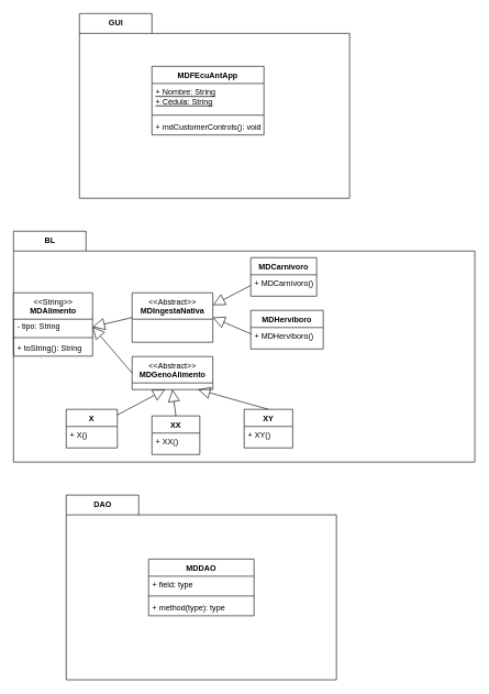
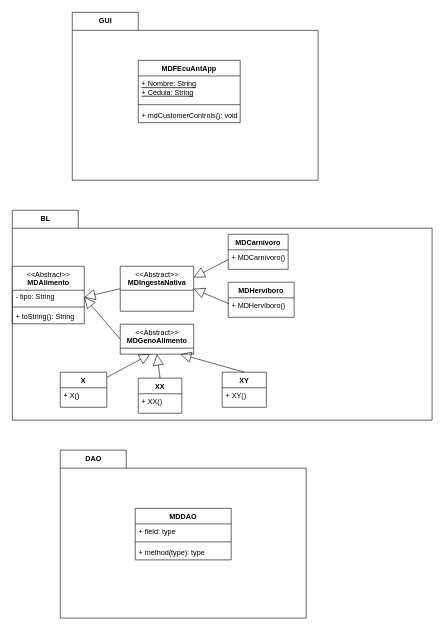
  <mxCell id="0" />
  <mxCell id="1" parent="0" />
  <mxCell id="2" value="GUI" style="shape=folder;fontStyle=1;tabWidth=110;tabHeight=30;tabPosition=left;html=1;boundedLbl=1;labelInHeader=1;container=1;collapsible=0;" parent="1" vertex="1"><mxGeometry x="120" y="20" width="410" height="280" as="geometry" /></mxCell>
  <mxCell id="3" value="" style="html=1;strokeColor=none;resizeWidth=1;resizeHeight=1;fillColor=none;part=1;connectable=0;allowArrows=0;deletable=0;" parent="2" vertex="1"><mxGeometry width="410" height="196" relative="1" as="geometry"><mxPoint y="30" as="offset" /></mxGeometry></mxCell>
  <mxCell id="4" value="MDFEcuAntApp" style="swimlane;fontStyle=1;align=center;verticalAlign=top;childLayout=stackLayout;horizontal=1;startSize=26;horizontalStack=0;resizeParent=1;resizeParentMax=0;resizeLast=0;collapsible=1;marginBottom=0;" parent="2" vertex="1"><mxGeometry x="110" y="80" width="170" height="104" as="geometry" /></mxCell>
  <mxCell id="5" value="+ Nombre: String&#10;+ Cédula: String" style="text;strokeColor=none;fillColor=none;align=left;verticalAlign=top;spacingLeft=4;spacingRight=4;overflow=hidden;rotatable=0;points=[[0,0.5],[1,0.5]];portConstraint=eastwest;fontStyle=4" parent="4" vertex="1"><mxGeometry y="26" width="170" height="44" as="geometry" /></mxCell>
  <mxCell id="6" value="" style="line;strokeWidth=1;fillColor=none;align=left;verticalAlign=middle;spacingTop=-1;spacingLeft=3;spacingRight=3;rotatable=0;labelPosition=right;points=[];portConstraint=eastwest;strokeColor=inherit;" parent="4" vertex="1"><mxGeometry y="70" width="170" height="8" as="geometry" /></mxCell>
  <mxCell id="7" value="+ mdCustomerControls(): void" style="text;strokeColor=none;fillColor=none;align=left;verticalAlign=top;spacingLeft=4;spacingRight=4;overflow=hidden;rotatable=0;points=[[0,0.5],[1,0.5]];portConstraint=eastwest;" parent="4" vertex="1"><mxGeometry y="78" width="170" height="26" as="geometry" /></mxCell>
  <mxCell id="8" value="BL" style="shape=folder;fontStyle=1;tabWidth=110;tabHeight=30;tabPosition=left;html=1;boundedLbl=1;labelInHeader=1;container=1;collapsible=0;" parent="1" vertex="1"><mxGeometry x="20" y="350" width="700" height="350" as="geometry" /></mxCell>
  <mxCell id="9" value="" style="html=1;strokeColor=none;resizeWidth=1;resizeHeight=1;fillColor=none;part=1;connectable=0;allowArrows=0;deletable=0;" parent="8" vertex="1"><mxGeometry width="700.0" height="245.0" relative="1" as="geometry"><mxPoint y="30" as="offset" /></mxGeometry></mxCell>
  <mxCell id="10" value="&amp;lt;&amp;lt;Abstract&amp;gt;&amp;gt;&lt;br&gt;&lt;b&gt;MDGenoAlimento&lt;/b&gt;" style="swimlane;fontStyle=0;align=center;verticalAlign=top;childLayout=stackLayout;horizontal=1;startSize=40;horizontalStack=0;resizeParent=1;resizeParentMax=0;resizeLast=0;collapsible=0;marginBottom=0;html=1;" parent="8" vertex="1"><mxGeometry x="180" y="190" width="122.44" height="50" as="geometry" /></mxCell>
  <mxCell id="11" value="&amp;lt;&amp;lt;Abstract&amp;gt;&amp;gt;&lt;br&gt;&lt;b&gt;MDIngestaNativa&lt;/b&gt;" style="swimlane;fontStyle=0;align=center;verticalAlign=top;childLayout=stackLayout;horizontal=1;startSize=40;horizontalStack=0;resizeParent=1;resizeParentMax=0;resizeLast=0;collapsible=0;marginBottom=0;html=1;" parent="8" vertex="1"><mxGeometry x="180" y="93.33" width="122.44" height="75" as="geometry" /></mxCell>
  <mxCell id="12" value="X" style="swimlane;fontStyle=1;align=center;verticalAlign=top;childLayout=stackLayout;horizontal=1;startSize=26;horizontalStack=0;resizeParent=1;resizeParentMax=0;resizeLast=0;collapsible=1;marginBottom=0;" parent="8" vertex="1"><mxGeometry x="80" y="270" width="77.56" height="58.5" as="geometry" /></mxCell>
  <mxCell id="13" value="+ X()" style="text;strokeColor=none;fillColor=none;align=left;verticalAlign=top;spacingLeft=4;spacingRight=4;overflow=hidden;rotatable=0;points=[[0,0.5],[1,0.5]];portConstraint=eastwest;" parent="12" vertex="1"><mxGeometry y="26" width="77.56" height="32.5" as="geometry" /></mxCell>
  <mxCell id="14" value="XY" style="swimlane;fontStyle=1;align=center;verticalAlign=top;childLayout=stackLayout;horizontal=1;startSize=26;horizontalStack=0;resizeParent=1;resizeParentMax=0;resizeLast=0;collapsible=1;marginBottom=0;" parent="8" vertex="1"><mxGeometry x="350" y="270" width="73.66" height="58.5" as="geometry" /></mxCell>
  <mxCell id="15" value="+ XY()" style="text;strokeColor=none;fillColor=none;align=left;verticalAlign=top;spacingLeft=4;spacingRight=4;overflow=hidden;rotatable=0;points=[[0,0.5],[1,0.5]];portConstraint=eastwest;" parent="14" vertex="1"><mxGeometry y="26" width="73.66" height="32.5" as="geometry" /></mxCell>
  <mxCell id="16" value="XX" style="swimlane;fontStyle=1;align=center;verticalAlign=top;childLayout=stackLayout;horizontal=1;startSize=26;horizontalStack=0;resizeParent=1;resizeParentMax=0;resizeLast=0;collapsible=1;marginBottom=0;" parent="8" vertex="1"><mxGeometry x="210" y="280" width="72.68" height="58.5" as="geometry" /></mxCell>
  <mxCell id="17" value="+ XX()" style="text;strokeColor=none;fillColor=none;align=left;verticalAlign=top;spacingLeft=4;spacingRight=4;overflow=hidden;rotatable=0;points=[[0,0.5],[1,0.5]];portConstraint=eastwest;" parent="16" vertex="1"><mxGeometry y="26" width="72.68" height="32.5" as="geometry" /></mxCell>
- <mxCell id="18" value="&amp;lt;&amp;lt;String&amp;gt;&amp;gt;&lt;br&gt;&lt;b&gt;MDAlimento&lt;/b&gt;" style="swimlane;fontStyle=0;align=center;verticalAlign=top;childLayout=stackLayout;horizontal=1;startSize=40;horizontalStack=0;resizeParent=1;resizeParentMax=0;resizeLast=0;collapsible=0;marginBottom=0;html=1;" parent="8" vertex="1"><mxGeometry y="93.33" width="120" height="96" as="geometry" /></mxCell>
+ <mxCell id="18" value="&amp;lt;&amp;lt;Abstract&amp;gt;&amp;gt;&lt;br&gt;&lt;b&gt;MDAlimento&lt;/b&gt;" style="swimlane;fontStyle=0;align=center;verticalAlign=top;childLayout=stackLayout;horizontal=1;startSize=40;horizontalStack=0;resizeParent=1;resizeParentMax=0;resizeLast=0;collapsible=0;marginBottom=0;html=1;" parent="8" vertex="1"><mxGeometry y="93.33" width="120" height="96" as="geometry" /></mxCell>
  <mxCell id="19" value="- tipo: String" style="text;html=1;strokeColor=none;fillColor=none;align=left;verticalAlign=middle;spacingLeft=4;spacingRight=4;overflow=hidden;rotatable=0;points=[[0,0.5],[1,0.5]];portConstraint=eastwest;" parent="18" vertex="1"><mxGeometry y="40" width="120" height="23.333" as="geometry" /></mxCell>
  <mxCell id="20" value="" style="line;strokeWidth=1;fillColor=none;align=left;verticalAlign=middle;spacingTop=-1;spacingLeft=3;spacingRight=3;rotatable=0;labelPosition=right;points=[];portConstraint=eastwest;" parent="18" vertex="1"><mxGeometry y="63.333" width="120" height="9.333" as="geometry" /></mxCell>
  <mxCell id="21" value="+ toString(): String" style="text;html=1;strokeColor=none;fillColor=none;align=left;verticalAlign=middle;spacingLeft=4;spacingRight=4;overflow=hidden;rotatable=0;points=[[0,0.5],[1,0.5]];portConstraint=eastwest;" parent="18" vertex="1"><mxGeometry y="72.667" width="120" height="23.333" as="geometry" /></mxCell>
  <mxCell id="22" value="" style="endArrow=block;endSize=16;endFill=0;html=1;exitX=0;exitY=0.5;exitDx=0;exitDy=0;entryX=1;entryY=0.5;entryDx=0;entryDy=0;" edge="1" parent="8" source="10" target="19"><mxGeometry width="160" relative="1" as="geometry"><mxPoint x="-230" y="269" as="sourcePoint" /><mxPoint x="-40" y="150" as="targetPoint" /><Array as="points" /></mxGeometry></mxCell>
  <mxCell id="23" value="" style="endArrow=block;endSize=16;endFill=0;html=1;exitX=0;exitY=0.5;exitDx=0;exitDy=0;entryX=1;entryY=0.5;entryDx=0;entryDy=0;" edge="1" parent="8" source="11" target="19"><mxGeometry width="160" relative="1" as="geometry"><mxPoint x="190" y="225" as="sourcePoint" /><mxPoint x="130" y="154.997" as="targetPoint" /><Array as="points" /></mxGeometry></mxCell>
  <mxCell id="24" value="" style="endArrow=block;endSize=16;endFill=0;html=1;entryX=0.5;entryY=1;entryDx=0;entryDy=0;exitX=0.5;exitY=0;exitDx=0;exitDy=0;" edge="1" parent="8" source="16" target="10"><mxGeometry width="160" relative="1" as="geometry"><mxPoint x="167.56" y="288.591" as="sourcePoint" /><mxPoint x="240" y="250" as="targetPoint" /><Array as="points" /></mxGeometry></mxCell>
  <mxCell id="25" value="DAO" style="shape=folder;fontStyle=1;tabWidth=110;tabHeight=30;tabPosition=left;html=1;boundedLbl=1;labelInHeader=1;container=1;collapsible=0;" parent="1" vertex="1"><mxGeometry x="100" y="750" width="410" height="280" as="geometry" /></mxCell>
  <mxCell id="26" value="" style="html=1;strokeColor=none;resizeWidth=1;resizeHeight=1;fillColor=none;part=1;connectable=0;allowArrows=0;deletable=0;" parent="25" vertex="1"><mxGeometry width="410" height="196" relative="1" as="geometry"><mxPoint y="30" as="offset" /></mxGeometry></mxCell>
  <mxCell id="27" value="MDDAO&#10;" style="swimlane;fontStyle=1;align=center;verticalAlign=top;childLayout=stackLayout;horizontal=1;startSize=26;horizontalStack=0;resizeParent=1;resizeParentMax=0;resizeLast=0;collapsible=1;marginBottom=0;" parent="25" vertex="1"><mxGeometry x="125" y="97" width="160" height="86" as="geometry" /></mxCell>
  <mxCell id="28" value="+ field: type" style="text;strokeColor=none;fillColor=none;align=left;verticalAlign=top;spacingLeft=4;spacingRight=4;overflow=hidden;rotatable=0;points=[[0,0.5],[1,0.5]];portConstraint=eastwest;" parent="27" vertex="1"><mxGeometry y="26" width="160" height="26" as="geometry" /></mxCell>
  <mxCell id="29" value="" style="line;strokeWidth=1;fillColor=none;align=left;verticalAlign=middle;spacingTop=-1;spacingLeft=3;spacingRight=3;rotatable=0;labelPosition=right;points=[];portConstraint=eastwest;strokeColor=inherit;" parent="27" vertex="1"><mxGeometry y="52" width="160" height="8" as="geometry" /></mxCell>
  <mxCell id="30" value="+ method(type): type" style="text;strokeColor=none;fillColor=none;align=left;verticalAlign=top;spacingLeft=4;spacingRight=4;overflow=hidden;rotatable=0;points=[[0,0.5],[1,0.5]];portConstraint=eastwest;" parent="27" vertex="1"><mxGeometry y="60" width="160" height="26" as="geometry" /></mxCell>
  <mxCell id="31" value="MDCarnívoro" style="swimlane;fontStyle=1;align=center;verticalAlign=top;childLayout=stackLayout;horizontal=1;startSize=26;horizontalStack=0;resizeParent=1;resizeParentMax=0;resizeLast=0;collapsible=1;marginBottom=0;" parent="1" vertex="1"><mxGeometry x="380" y="390" width="100" height="58.5" as="geometry" /></mxCell>
  <mxCell id="32" value="+ MDCarnívoro()" style="text;strokeColor=none;fillColor=none;align=left;verticalAlign=top;spacingLeft=4;spacingRight=4;overflow=hidden;rotatable=0;points=[[0,0.5],[1,0.5]];portConstraint=eastwest;" parent="31" vertex="1"><mxGeometry y="26" width="100" height="32.5" as="geometry" /></mxCell>
  <mxCell id="33" value="MDHervíboro" style="swimlane;fontStyle=1;align=center;verticalAlign=top;childLayout=stackLayout;horizontal=1;startSize=26;horizontalStack=0;resizeParent=1;resizeParentMax=0;resizeLast=0;collapsible=1;marginBottom=0;" parent="1" vertex="1"><mxGeometry x="380" y="470" width="110" height="58.5" as="geometry" /></mxCell>
  <mxCell id="34" value="+ MDHervíboro()" style="text;strokeColor=none;fillColor=none;align=left;verticalAlign=top;spacingLeft=4;spacingRight=4;overflow=hidden;rotatable=0;points=[[0,0.5],[1,0.5]];portConstraint=eastwest;" parent="33" vertex="1"><mxGeometry y="26" width="110" height="32.5" as="geometry" /></mxCell>
  <mxCell id="35" value="" style="endArrow=block;endSize=16;endFill=0;html=1;" edge="1" parent="1" source="12"><mxGeometry width="160" relative="1" as="geometry"><mxPoint x="210" y="476.665" as="sourcePoint" /><mxPoint x="250" y="590" as="targetPoint" /><Array as="points" /></mxGeometry></mxCell>
  <mxCell id="36" value="" style="endArrow=block;endSize=16;endFill=0;html=1;exitX=0.5;exitY=0;exitDx=0;exitDy=0;" edge="1" parent="1" source="14"><mxGeometry width="160" relative="1" as="geometry"><mxPoint x="276.34" y="640" as="sourcePoint" /><mxPoint x="300" y="590" as="targetPoint" /><Array as="points" /></mxGeometry></mxCell>
  <mxCell id="37" value="" style="endArrow=block;endSize=16;endFill=0;html=1;exitX=0.011;exitY=0.308;exitDx=0;exitDy=0;exitPerimeter=0;entryX=1;entryY=0.5;entryDx=0;entryDy=0;" edge="1" parent="1" source="34" target="11"><mxGeometry width="160" relative="1" as="geometry"><mxPoint x="416.83" y="630" as="sourcePoint" /><mxPoint x="310" y="600" as="targetPoint" /><Array as="points" /></mxGeometry></mxCell>
  <mxCell id="38" value="" style="endArrow=block;endSize=16;endFill=0;html=1;exitX=0;exitY=0.5;exitDx=0;exitDy=0;entryX=1;entryY=0.25;entryDx=0;entryDy=0;" edge="1" parent="1" source="32" target="11"><mxGeometry width="160" relative="1" as="geometry"><mxPoint x="390.99" y="516.01" as="sourcePoint" /><mxPoint x="332.44" y="476.665" as="targetPoint" /><Array as="points" /></mxGeometry></mxCell>
